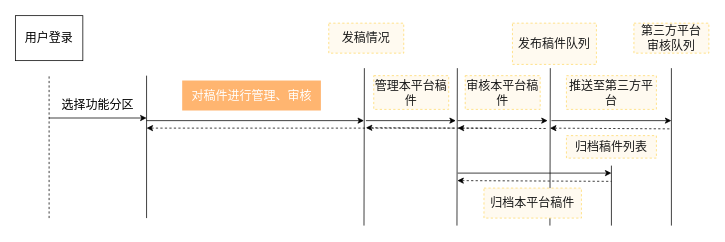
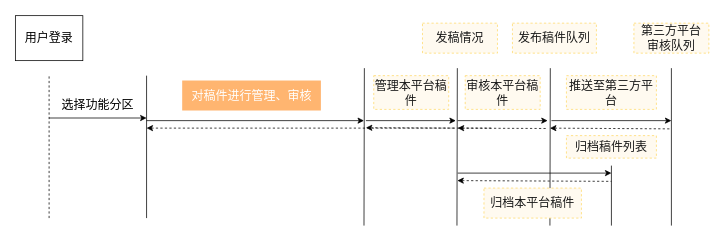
  <mxCell id="0" />
  <mxCell id="1" parent="0" />
  <mxCell id="2" value="" style="endArrow=none;html=1;fillColor=#1ba1e2;strokeColor=#000000;fontSize=16;" parent="1" edge="1"><mxGeometry width="50" height="50" relative="1" as="geometry"><mxPoint x="733" y="300" as="sourcePoint" /><mxPoint x="733.5" y="90" as="targetPoint" /></mxGeometry></mxCell>
  <mxCell id="3" value="" style="endArrow=none;html=1;dashed=1;fontSize=16;" parent="1" edge="1"><mxGeometry width="50" height="50" relative="1" as="geometry"><mxPoint x="65" y="290" as="sourcePoint" /><mxPoint x="65" y="100" as="targetPoint" /></mxGeometry></mxCell>
  <mxCell id="4" value="用户登录" style="rounded=0;whiteSpace=wrap;html=1;dashed=0;fontSize=16;" parent="1" vertex="1"><mxGeometry x="20" y="20" width="90" height="60" as="geometry" /></mxCell>
  <mxCell id="5" value="" style="endArrow=none;html=1;fontSize=16;" parent="1" edge="1"><mxGeometry width="50" height="50" relative="1" as="geometry"><mxPoint x="195" y="290" as="sourcePoint" /><mxPoint x="195" y="100" as="targetPoint" /></mxGeometry></mxCell>
  <mxCell id="6" value="" style="endArrow=classic;html=1;fontSize=16;" parent="1" edge="1"><mxGeometry width="50" height="50" relative="1" as="geometry"><mxPoint x="65" y="156.5" as="sourcePoint" /><mxPoint x="195" y="156.5" as="targetPoint" /></mxGeometry></mxCell>
  <mxCell id="7" value="选择功能分区" style="text;html=1;strokeColor=none;fillColor=none;align=center;verticalAlign=middle;whiteSpace=wrap;rounded=0;dashed=1;fontSize=16;" parent="1" vertex="1"><mxGeometry x="65" y="126.5" width="130" height="24" as="geometry" /></mxCell>
  <mxCell id="8" value="" style="endArrow=none;html=1;fillColor=#1ba1e2;strokeColor=#000000;fontSize=16;" parent="1" edge="1"><mxGeometry width="50" height="50" relative="1" as="geometry"><mxPoint x="485" y="300" as="sourcePoint" /><mxPoint x="485.5" y="90" as="targetPoint" /></mxGeometry></mxCell>
- <mxCell id="9" value="发稿情况" style="text;html=1;strokeColor=#FFD966;fillColor=#FFFAF0;align=center;verticalAlign=middle;whiteSpace=wrap;rounded=0;dashed=1;fontColor=#1A1A1A;fontSize=16;" parent="1" vertex="1"><mxGeometry x="438" y="30" width="100" height="40" as="geometry" /></mxCell>
+ <mxCell id="9" value="发稿情况" style="text;html=1;strokeColor=#FFD966;fillColor=#FFFAF0;align=center;verticalAlign=middle;whiteSpace=wrap;rounded=0;dashed=1;fontColor=#1A1A1A;fontSize=16;" parent="1" vertex="1"><mxGeometry x="563" y="30" width="100" height="40" as="geometry" /></mxCell>
  <mxCell id="10" value="" style="endArrow=classic;html=1;fontSize=16;" parent="1" edge="1"><mxGeometry width="50" height="50" relative="1" as="geometry"><mxPoint x="195" y="160" as="sourcePoint" /><mxPoint x="485" y="160" as="targetPoint" /></mxGeometry></mxCell>
  <mxCell id="11" value="对稿件进行管理、审核" style="text;html=1;align=center;verticalAlign=middle;whiteSpace=wrap;rounded=0;dashed=1;fillColor=#FFB570;strokeColor=none;fontSize=16;fontColor=#FFFFFF;" parent="1" vertex="1"><mxGeometry x="242.5" y="106.5" width="185" height="40" as="geometry" /></mxCell>
  <mxCell id="12" value="" style="endArrow=none;html=1;startArrow=classic;startFill=1;endFill=0;dashed=1;fontSize=16;" parent="1" edge="1"><mxGeometry width="50" height="50" relative="1" as="geometry"><mxPoint x="195" y="170" as="sourcePoint" /><mxPoint x="655" y="170" as="targetPoint" /></mxGeometry></mxCell>
  <mxCell id="13" value="" style="endArrow=classic;html=1;fontSize=16;" parent="1" edge="1"><mxGeometry width="50" height="50" relative="1" as="geometry"><mxPoint x="487.5" y="160" as="sourcePoint" /><mxPoint x="607.5" y="160" as="targetPoint" /></mxGeometry></mxCell>
  <mxCell id="14" value="" style="endArrow=none;html=1;startArrow=classic;startFill=1;endFill=0;dashed=1;fontSize=16;" parent="1" edge="1"><mxGeometry width="50" height="50" relative="1" as="geometry"><mxPoint x="487.5" y="169.5" as="sourcePoint" /><mxPoint x="607.5" y="170" as="targetPoint" /></mxGeometry></mxCell>
  <mxCell id="15" value="管理本平台稿件" style="text;html=1;strokeColor=#FFD966;fillColor=#FFFAF0;align=center;verticalAlign=middle;whiteSpace=wrap;rounded=0;dashed=1;fontColor=#1A1A1A;fontSize=16;" parent="1" vertex="1"><mxGeometry x="498" y="100" width="100" height="45" as="geometry" /></mxCell>
- <mxCell id="16" value="发布稿件队列" style="text;html=1;strokeColor=#FFD966;fillColor=#FFFAF0;align=center;verticalAlign=middle;whiteSpace=wrap;rounded=0;dashed=1;fontColor=#1A1A1A;fontSize=16;" parent="1" vertex="1"><mxGeometry x="683" y="30" width="112" height="55" as="geometry" /></mxCell>
+ <mxCell id="16" value="发布稿件队列" style="text;html=1;strokeColor=#FFD966;fillColor=#FFFAF0;align=center;verticalAlign=middle;whiteSpace=wrap;rounded=0;dashed=1;fontColor=#1A1A1A;fontSize=16;" parent="1" vertex="1"><mxGeometry x="683" y="30" width="112" height="40" as="geometry" /></mxCell>
  <mxCell id="17" value="" style="endArrow=none;html=1;fillColor=#1ba1e2;strokeColor=#000000;fontSize=16;" parent="1" edge="1"><mxGeometry width="50" height="50" relative="1" as="geometry"><mxPoint x="815" y="300" as="sourcePoint" /><mxPoint x="815" y="220" as="targetPoint" /></mxGeometry></mxCell>
  <mxCell id="18" value="审核本平台稿件" style="text;html=1;strokeColor=#FFD966;fillColor=#FFFAF0;align=center;verticalAlign=middle;whiteSpace=wrap;rounded=0;dashed=1;fontColor=#1A1A1A;fontSize=16;" parent="1" vertex="1"><mxGeometry x="620" y="100" width="100" height="45" as="geometry" /></mxCell>
  <mxCell id="19" value="" style="endArrow=classic;html=1;fontSize=16;" parent="1" edge="1"><mxGeometry width="50" height="50" relative="1" as="geometry"><mxPoint x="610" y="160" as="sourcePoint" /><mxPoint x="730" y="160" as="targetPoint" /></mxGeometry></mxCell>
  <mxCell id="20" value="归档本平台稿件" style="text;html=1;strokeColor=#FFD966;fillColor=#FFFAF0;align=center;verticalAlign=middle;whiteSpace=wrap;rounded=0;dashed=1;fontColor=#1A1A1A;fontSize=16;" parent="1" vertex="1"><mxGeometry x="645" y="250" width="130" height="40" as="geometry" /></mxCell>
  <mxCell id="21" value="" style="endArrow=classic;html=1;fontSize=16;" parent="1" edge="1"><mxGeometry width="50" height="50" relative="1" as="geometry"><mxPoint x="610" y="230" as="sourcePoint" /><mxPoint x="815" y="230" as="targetPoint" /></mxGeometry></mxCell>
  <mxCell id="22" value="" style="endArrow=none;html=1;startArrow=classic;startFill=1;endFill=0;dashed=1;fontSize=16;" parent="1" edge="1"><mxGeometry width="50" height="50" relative="1" as="geometry"><mxPoint x="610" y="170" as="sourcePoint" /><mxPoint x="730" y="170.5" as="targetPoint" /></mxGeometry></mxCell>
  <mxCell id="23" value="" style="endArrow=none;html=1;startArrow=classic;startFill=1;endFill=0;dashed=1;fontSize=16;" parent="1" edge="1"><mxGeometry width="50" height="50" relative="1" as="geometry"><mxPoint x="609.5" y="240" as="sourcePoint" /><mxPoint x="815" y="241" as="targetPoint" /></mxGeometry></mxCell>
  <mxCell id="24" value="" style="endArrow=none;html=1;fillColor=#1ba1e2;strokeColor=#000000;fontSize=16;" parent="1" edge="1"><mxGeometry width="50" height="50" relative="1" as="geometry"><mxPoint x="895" y="300" as="sourcePoint" /><mxPoint x="895" y="90" as="targetPoint" /></mxGeometry></mxCell>
  <mxCell id="25" value="第三方平台&lt;br style=&quot;font-size: 16px;&quot;&gt;审核队列" style="text;html=1;strokeColor=#FFD966;fillColor=#FFFAF0;align=center;verticalAlign=middle;whiteSpace=wrap;rounded=0;dashed=1;fontColor=#1A1A1A;fontSize=16;" parent="1" vertex="1"><mxGeometry x="845" y="30" width="100" height="40" as="geometry" /></mxCell>
  <mxCell id="26" value="归档稿件列表" style="text;html=1;strokeColor=#FFD966;fillColor=#FFFAF0;align=center;verticalAlign=middle;whiteSpace=wrap;rounded=0;dashed=1;fontColor=#1A1A1A;fontSize=16;" parent="1" vertex="1"><mxGeometry x="755" y="180" width="120" height="30" as="geometry" /></mxCell>
  <mxCell id="27" value="推送至第三方平台" style="text;html=1;strokeColor=#FFD966;fillColor=#FFFAF0;align=center;verticalAlign=middle;whiteSpace=wrap;rounded=0;dashed=1;fontColor=#1A1A1A;fontSize=16;" parent="1" vertex="1"><mxGeometry x="755" y="100" width="120" height="45" as="geometry" /></mxCell>
  <mxCell id="28" value="" style="endArrow=classic;html=1;fontSize=16;" parent="1" edge="1"><mxGeometry width="50" height="50" relative="1" as="geometry"><mxPoint x="735" y="160" as="sourcePoint" /><mxPoint x="895" y="160" as="targetPoint" /></mxGeometry></mxCell>
  <mxCell id="29" value="" style="endArrow=none;html=1;startArrow=classic;startFill=1;endFill=0;dashed=1;fontSize=16;" parent="1" edge="1"><mxGeometry width="50" height="50" relative="1" as="geometry"><mxPoint x="733" y="170" as="sourcePoint" /><mxPoint x="895" y="171" as="targetPoint" /></mxGeometry></mxCell>
  <mxCell id="30" value="" style="endArrow=none;html=1;fillColor=#1ba1e2;strokeColor=#000000;fontSize=16;" parent="1" edge="1"><mxGeometry width="50" height="50" relative="1" as="geometry"><mxPoint x="609" y="300" as="sourcePoint" /><mxPoint x="609.5" y="90" as="targetPoint" /></mxGeometry></mxCell>
